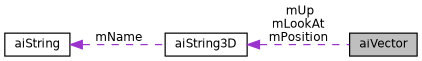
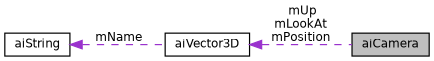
  digraph {
    rankdir=LR
    node [color=black fillcolor=white fontname=Helvetica fontsize=10 shape=record style=filled]
    edge [color=darkorchid3 dir=back fontname=Helvetica fontsize=10 labelfontname=Helvetica labelfontsize=10 style=dashed]
-   n1 [fillcolor=grey75 fontcolor=black height=0.2 label=aiVector width=0.4]
-   n2 [height=0.2 label=aiString3D width=0.4]
+   n1 [fillcolor=grey75 fontcolor=black height=0.2 label=aiCamera width=0.4]
+   n2 [height=0.2 label=aiVector3D width=0.4]
    n3 [height=0.2 label=aiString width=0.4]
    n2 -> n1 [label=" mUp\nmLookAt\nmPosition"]
    n3 -> n2 [label=" mName"]
  }
